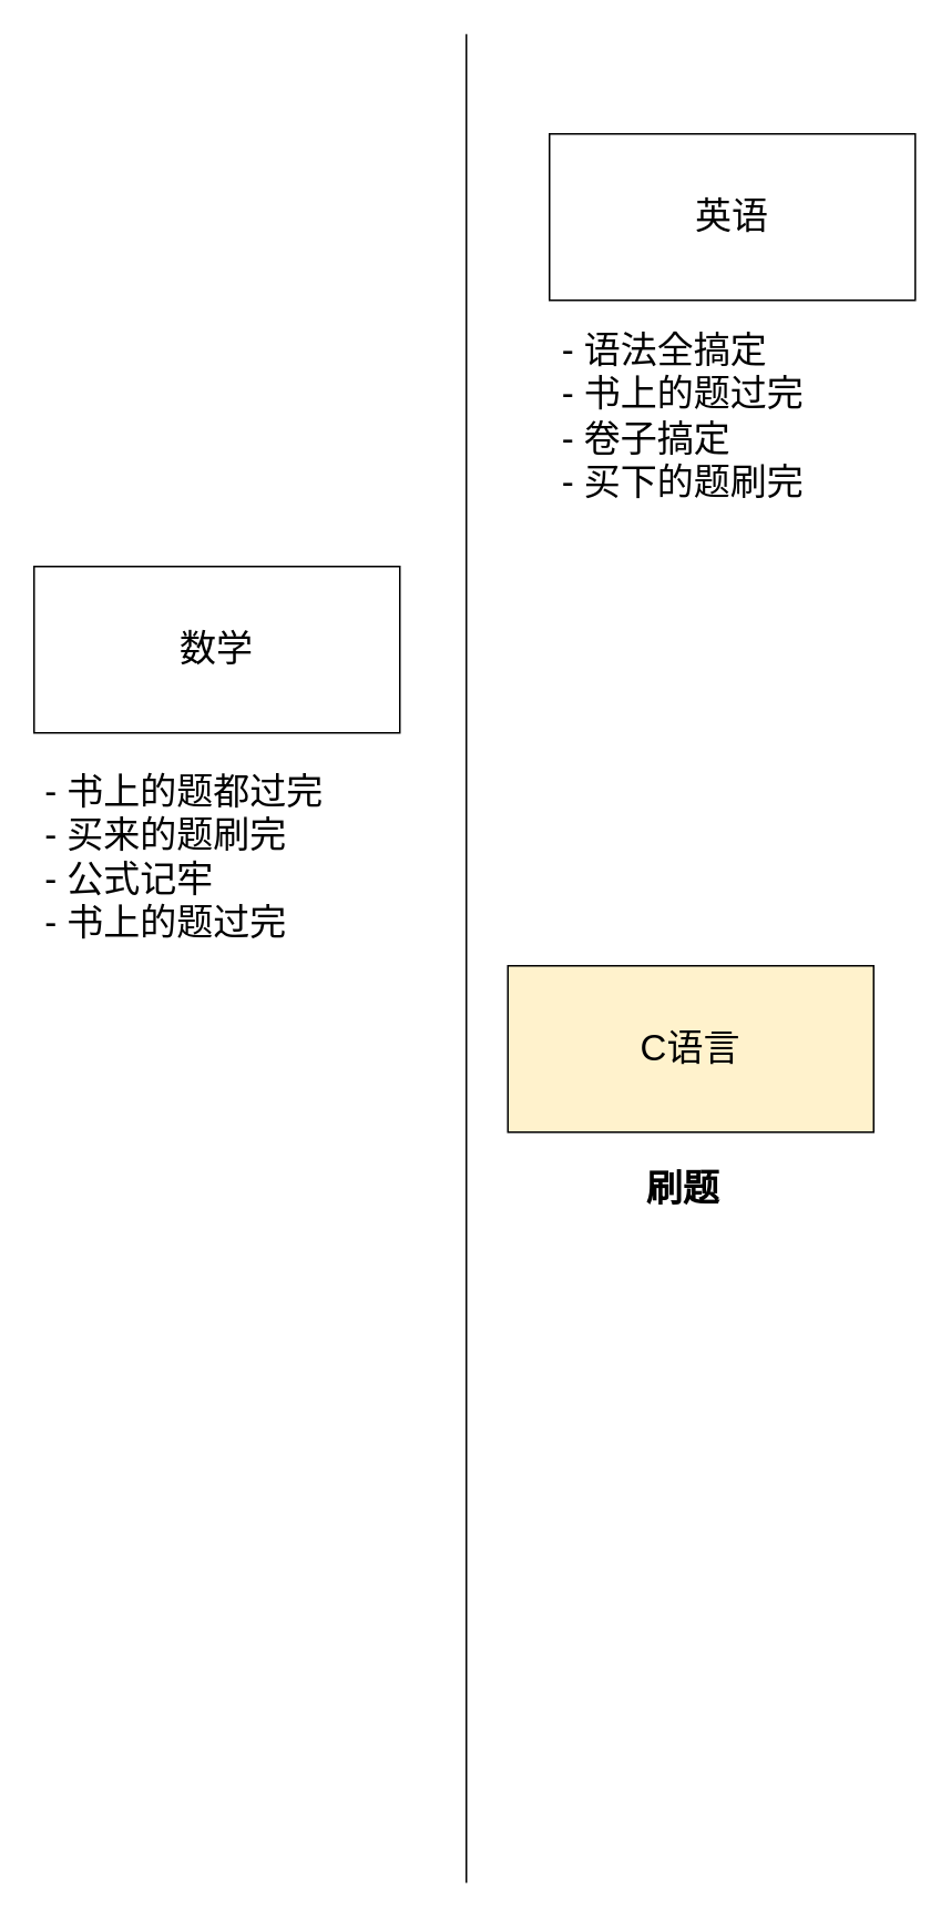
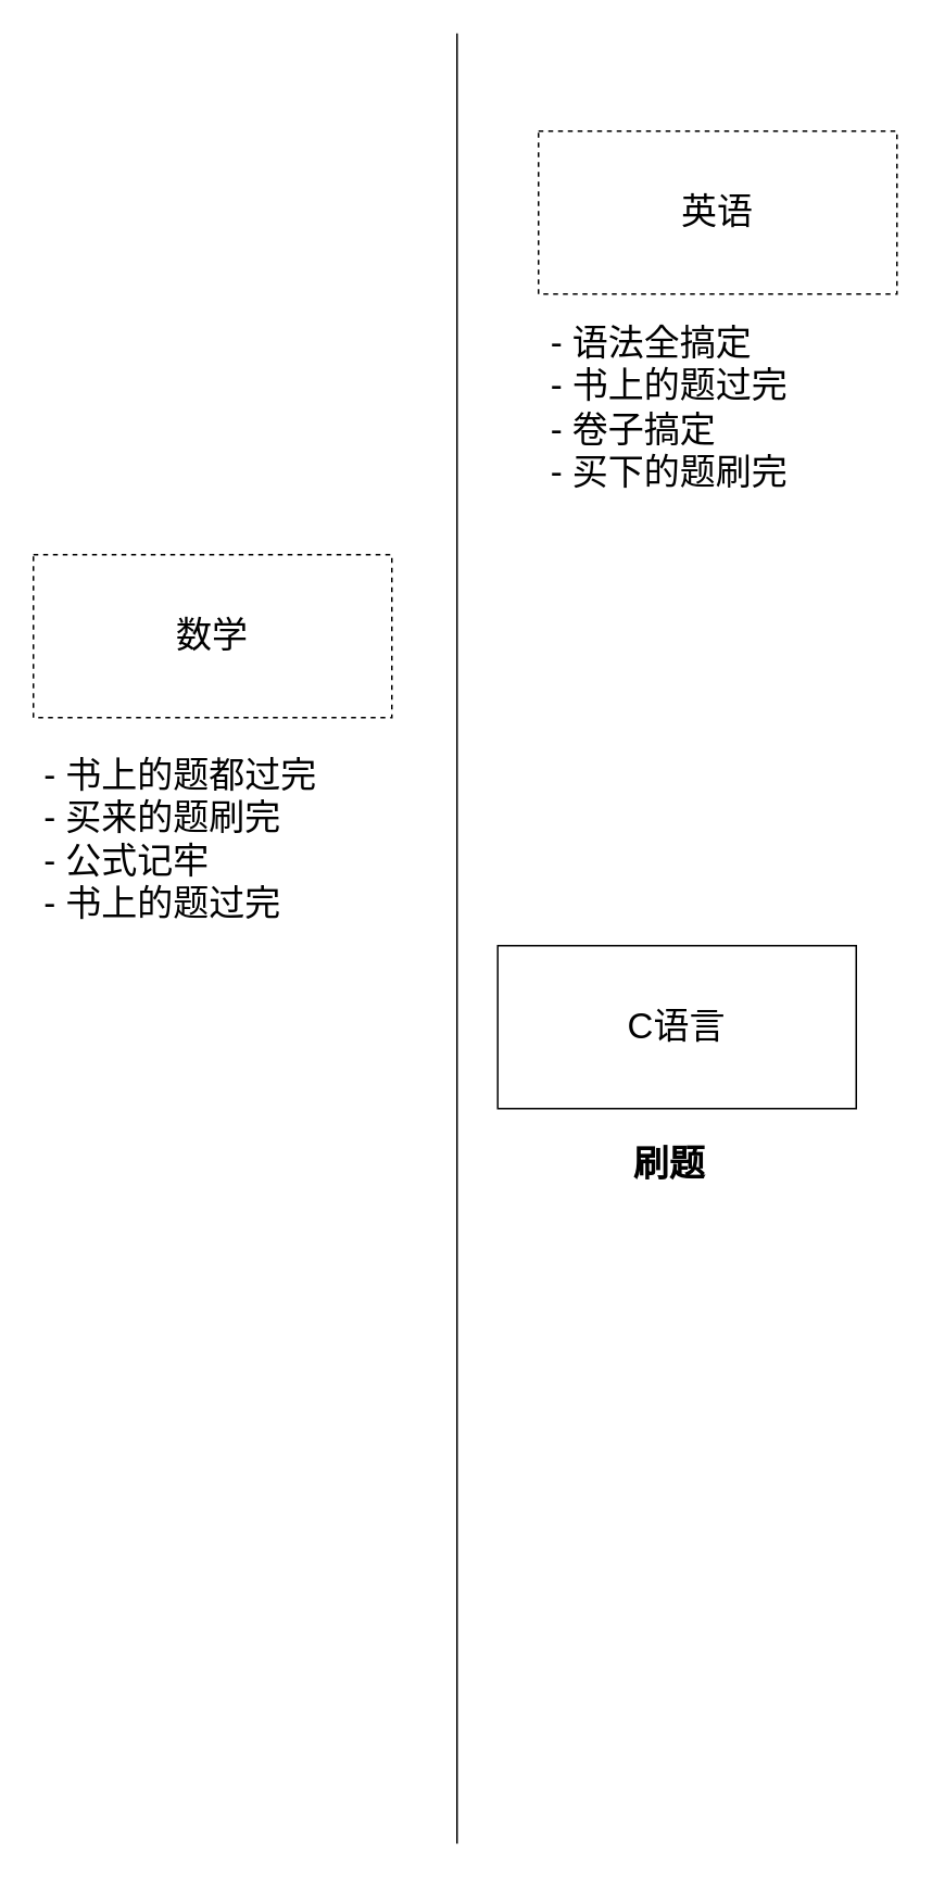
  <mxCell id="0" />
  <mxCell id="1" parent="0" />
  <mxCell id="2" value="" style="endArrow=none;html=1;" edge="1" parent="1"><mxGeometry width="50" height="50" relative="1" as="geometry"><mxPoint x="280" as="sourcePoint" y="20" /><mxPoint x="280" y="1131.2" as="targetPoint" /></mxGeometry></mxCell>
- <mxCell id="3" value="英语" style="rounded=0;whiteSpace=wrap;html=1;fontSize=22;" vertex="1" parent="1"><mxGeometry x="330" y="80" width="220" height="100" as="geometry" /></mxCell>
+ <mxCell id="3" value="英语" style="rounded=0;whiteSpace=wrap;html=1;fontSize=22;dashed=1;" vertex="1" parent="1"><mxGeometry x="330" y="80" width="220" height="100" as="geometry" /></mxCell>
  <mxCell id="4" value="&lt;div style=&quot;text-align: left&quot;&gt;&lt;span&gt;- 语法全搞定&lt;/span&gt;&lt;/div&gt;&lt;div style=&quot;text-align: left&quot;&gt;&lt;span&gt;- 书上的题过完&lt;/span&gt;&lt;/div&gt;&lt;div style=&quot;text-align: left&quot;&gt;&lt;span&gt;- 卷子搞定&lt;/span&gt;&lt;/div&gt;&lt;div style=&quot;text-align: left&quot;&gt;&lt;span&gt;- 买下的题刷完&lt;/span&gt;&lt;/div&gt;" style="text;html=1;align=center;verticalAlign=middle;resizable=0;points=[];autosize=1;strokeColor=none;fillColor=none;fontSize=22;" vertex="1" parent="1"><mxGeometry x="330" y="195" width="160" height="110" as="geometry" /></mxCell>
- <mxCell id="5" value="数学" style="rounded=0;whiteSpace=wrap;html=1;fontSize=22;" vertex="1" parent="1"><mxGeometry x="20" y="340" width="220" height="100" as="geometry" /></mxCell>
+ <mxCell id="5" value="数学" style="rounded=0;whiteSpace=wrap;html=1;fontSize=22;dashed=1;" vertex="1" parent="1"><mxGeometry x="20" y="340" width="220" height="100" as="geometry" /></mxCell>
  <mxCell id="6" value="&lt;div style=&quot;text-align: left&quot;&gt;- 书上的题都过完&lt;/div&gt;&lt;div style=&quot;text-align: left&quot;&gt;- 买来的题刷完&lt;/div&gt;&lt;div style=&quot;text-align: left&quot;&gt;- 公式记牢&lt;/div&gt;&lt;div style=&quot;text-align: left&quot;&gt;- 书上的题过完&lt;/div&gt;" style="text;html=1;align=center;verticalAlign=middle;resizable=0;points=[];autosize=1;strokeColor=none;fillColor=none;fontSize=22;" vertex="1" parent="1"><mxGeometry x="20" y="460" width="180" height="110" as="geometry" /></mxCell>
- <mxCell id="7" value="C语言" style="rounded=0;whiteSpace=wrap;html=1;fontSize=22;fillColor=#fff2cc;" vertex="1" parent="1"><mxGeometry x="305" y="580" width="220" height="100" as="geometry" /></mxCell>
+ <mxCell id="7" value="C语言" style="rounded=0;whiteSpace=wrap;html=1;fontSize=22;" vertex="1" parent="1"><mxGeometry x="305" y="580" width="220" height="100" as="geometry" /></mxCell>
  <mxCell id="8" value="刷题" style="text;html=1;align=center;verticalAlign=middle;resizable=0;points=[];autosize=1;strokeColor=none;fillColor=none;fontSize=22;fontStyle=1" vertex="1" parent="1"><mxGeometry x="380" y="700" width="60" height="30" as="geometry" /></mxCell>
